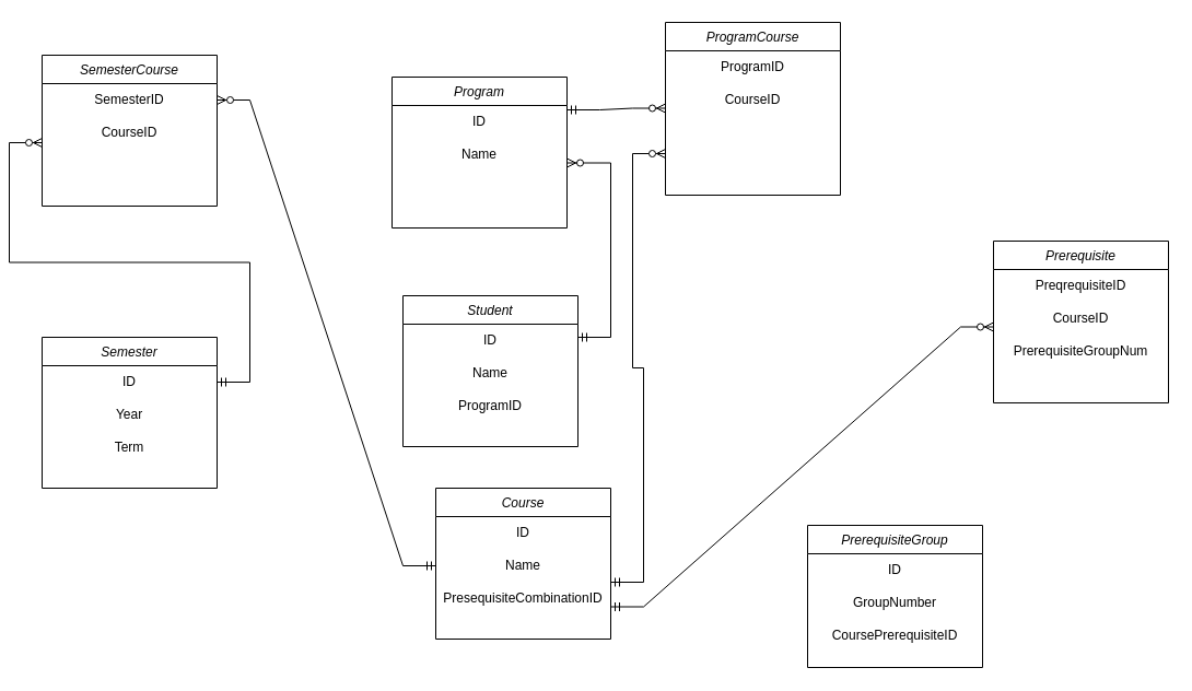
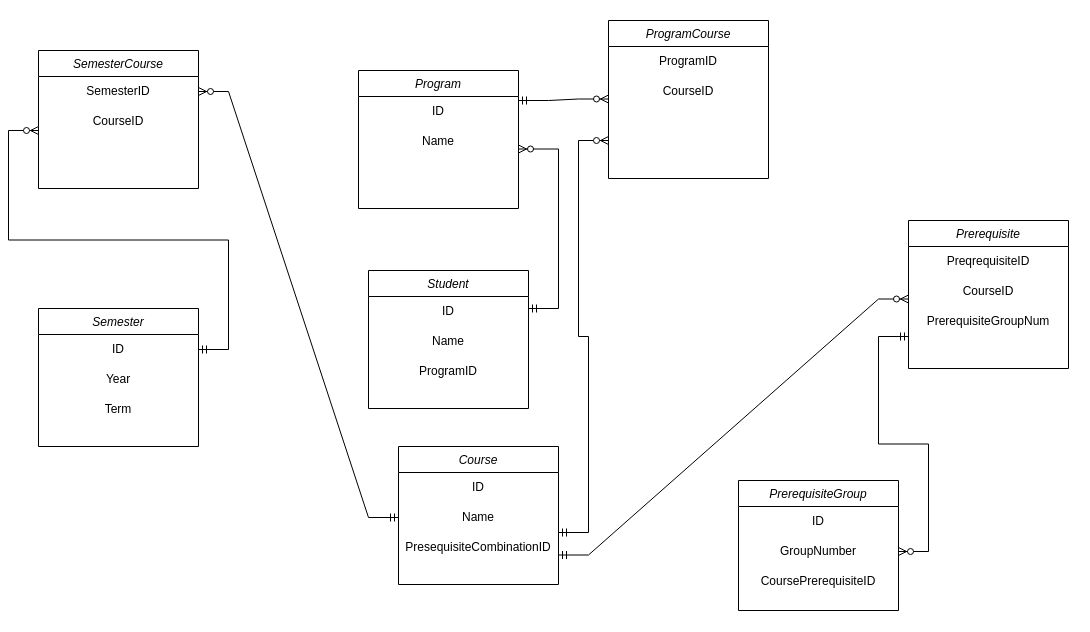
  <mxCell id="0" />
  <mxCell id="1" parent="0" />
  <mxCell id="2" value="Program" style="swimlane;fontStyle=2;align=center;verticalAlign=top;childLayout=stackLayout;horizontal=1;startSize=26;horizontalStack=0;resizeParent=1;resizeLast=0;collapsible=1;marginBottom=0;rounded=0;shadow=0;strokeWidth=1;" parent="1" vertex="1"><mxGeometry x="340" y="70" width="160" height="138" as="geometry"><mxRectangle x="230" y="140" width="160" height="26" as="alternateBounds" /></mxGeometry></mxCell>
  <mxCell id="3" value="ID" style="text;html=1;strokeColor=none;fillColor=none;align=center;verticalAlign=middle;whiteSpace=wrap;rounded=0;" vertex="1" parent="2"><mxGeometry y="26" width="160" height="30" as="geometry" /></mxCell>
  <mxCell id="4" value="Name" style="text;html=1;strokeColor=none;fillColor=none;align=center;verticalAlign=middle;whiteSpace=wrap;rounded=0;" vertex="1" parent="2"><mxGeometry y="56" width="160" height="30" as="geometry" /></mxCell>
  <mxCell id="5" value="ProgramCourse" style="swimlane;fontStyle=2;align=center;verticalAlign=top;childLayout=stackLayout;horizontal=1;startSize=26;horizontalStack=0;resizeParent=1;resizeLast=0;collapsible=1;marginBottom=0;rounded=0;shadow=0;strokeWidth=1;" vertex="1" parent="1"><mxGeometry x="590" y="20" width="160" height="158" as="geometry"><mxRectangle x="230" y="140" width="160" height="26" as="alternateBounds" /></mxGeometry></mxCell>
  <mxCell id="6" value="ProgramID" style="text;html=1;strokeColor=none;fillColor=none;align=center;verticalAlign=middle;whiteSpace=wrap;rounded=0;" vertex="1" parent="5"><mxGeometry y="26" width="160" height="30" as="geometry" /></mxCell>
  <mxCell id="7" value="CourseID" style="text;html=1;strokeColor=none;fillColor=none;align=center;verticalAlign=middle;whiteSpace=wrap;rounded=0;" vertex="1" parent="5"><mxGeometry y="56" width="160" height="30" as="geometry" /></mxCell>
  <mxCell id="8" value="Student" style="swimlane;fontStyle=2;align=center;verticalAlign=top;childLayout=stackLayout;horizontal=1;startSize=26;horizontalStack=0;resizeParent=1;resizeLast=0;collapsible=1;marginBottom=0;rounded=0;shadow=0;strokeWidth=1;" vertex="1" parent="1"><mxGeometry x="350" y="270" width="160" height="138" as="geometry"><mxRectangle x="230" y="140" width="160" height="26" as="alternateBounds" /></mxGeometry></mxCell>
  <mxCell id="9" value="ID" style="text;html=1;strokeColor=none;fillColor=none;align=center;verticalAlign=middle;whiteSpace=wrap;rounded=0;" vertex="1" parent="8"><mxGeometry y="26" width="160" height="30" as="geometry" /></mxCell>
  <mxCell id="10" value="Name" style="text;html=1;strokeColor=none;fillColor=none;align=center;verticalAlign=middle;whiteSpace=wrap;rounded=0;" vertex="1" parent="8"><mxGeometry y="56" width="160" height="30" as="geometry" /></mxCell>
  <mxCell id="11" value="ProgramID" style="text;html=1;strokeColor=none;fillColor=none;align=center;verticalAlign=middle;whiteSpace=wrap;rounded=0;" vertex="1" parent="8"><mxGeometry y="86" width="160" height="30" as="geometry" /></mxCell>
  <mxCell id="12" value="Semester" style="swimlane;fontStyle=2;align=center;verticalAlign=top;childLayout=stackLayout;horizontal=1;startSize=26;horizontalStack=0;resizeParent=1;resizeLast=0;collapsible=1;marginBottom=0;rounded=0;shadow=0;strokeWidth=1;" vertex="1" parent="1"><mxGeometry x="20" y="308" width="160" height="138" as="geometry"><mxRectangle x="230" y="140" width="160" height="26" as="alternateBounds" /></mxGeometry></mxCell>
  <mxCell id="13" value="ID" style="text;html=1;strokeColor=none;fillColor=none;align=center;verticalAlign=middle;whiteSpace=wrap;rounded=0;" vertex="1" parent="12"><mxGeometry y="26" width="160" height="30" as="geometry" /></mxCell>
  <mxCell id="14" value="Year" style="text;html=1;strokeColor=none;fillColor=none;align=center;verticalAlign=middle;whiteSpace=wrap;rounded=0;" vertex="1" parent="12"><mxGeometry y="56" width="160" height="30" as="geometry" /></mxCell>
  <mxCell id="15" value="Term" style="text;html=1;strokeColor=none;fillColor=none;align=center;verticalAlign=middle;whiteSpace=wrap;rounded=0;" vertex="1" parent="12"><mxGeometry y="86" width="160" height="30" as="geometry" /></mxCell>
  <mxCell id="16" value="SemesterCourse" style="swimlane;fontStyle=2;align=center;verticalAlign=top;childLayout=stackLayout;horizontal=1;startSize=26;horizontalStack=0;resizeParent=1;resizeLast=0;collapsible=1;marginBottom=0;rounded=0;shadow=0;strokeWidth=1;" vertex="1" parent="1"><mxGeometry x="20" y="50" width="160" height="138" as="geometry"><mxRectangle x="230" y="140" width="160" height="26" as="alternateBounds" /></mxGeometry></mxCell>
  <mxCell id="17" value="SemesterID" style="text;html=1;strokeColor=none;fillColor=none;align=center;verticalAlign=middle;whiteSpace=wrap;rounded=0;" vertex="1" parent="16"><mxGeometry y="26" width="160" height="30" as="geometry" /></mxCell>
  <mxCell id="18" value="CourseID" style="text;html=1;strokeColor=none;fillColor=none;align=center;verticalAlign=middle;whiteSpace=wrap;rounded=0;" vertex="1" parent="16"><mxGeometry y="56" width="160" height="30" as="geometry" /></mxCell>
  <mxCell id="19" value="Course" style="swimlane;fontStyle=2;align=center;verticalAlign=top;childLayout=stackLayout;horizontal=1;startSize=26;horizontalStack=0;resizeParent=1;resizeLast=0;collapsible=1;marginBottom=0;rounded=0;shadow=0;strokeWidth=1;" vertex="1" parent="1"><mxGeometry x="380" y="446" width="160" height="138" as="geometry"><mxRectangle x="230" y="140" width="160" height="26" as="alternateBounds" /></mxGeometry></mxCell>
  <mxCell id="20" value="ID" style="text;html=1;strokeColor=none;fillColor=none;align=center;verticalAlign=middle;whiteSpace=wrap;rounded=0;" vertex="1" parent="19"><mxGeometry y="26" width="160" height="30" as="geometry" /></mxCell>
  <mxCell id="21" value="Name" style="text;html=1;strokeColor=none;fillColor=none;align=center;verticalAlign=middle;whiteSpace=wrap;rounded=0;" vertex="1" parent="19"><mxGeometry y="56" width="160" height="30" as="geometry" /></mxCell>
  <mxCell id="22" value="PresequisiteCombinationID" style="text;html=1;strokeColor=none;fillColor=none;align=center;verticalAlign=middle;whiteSpace=wrap;rounded=0;" vertex="1" parent="19"><mxGeometry y="86" width="160" height="30" as="geometry" /></mxCell>
  <mxCell id="23" value="Prerequisite" style="swimlane;fontStyle=2;align=center;verticalAlign=top;childLayout=stackLayout;horizontal=1;startSize=26;horizontalStack=0;resizeParent=1;resizeLast=0;collapsible=1;marginBottom=0;rounded=0;shadow=0;strokeWidth=1;" vertex="1" parent="1"><mxGeometry x="890" y="220" width="160" height="148" as="geometry"><mxRectangle x="230" y="140" width="160" height="26" as="alternateBounds" /></mxGeometry></mxCell>
  <mxCell id="24" value="PreqrequisiteID" style="text;html=1;strokeColor=none;fillColor=none;align=center;verticalAlign=middle;whiteSpace=wrap;rounded=0;" vertex="1" parent="23"><mxGeometry y="26" width="160" height="30" as="geometry" /></mxCell>
  <mxCell id="25" value="CourseID" style="text;html=1;strokeColor=none;fillColor=none;align=center;verticalAlign=middle;whiteSpace=wrap;rounded=0;" vertex="1" parent="23"><mxGeometry y="56" width="160" height="30" as="geometry" /></mxCell>
  <mxCell id="26" value="PrerequisiteGroupNum" style="text;html=1;strokeColor=none;fillColor=none;align=center;verticalAlign=middle;whiteSpace=wrap;rounded=0;" vertex="1" parent="23"><mxGeometry y="86" width="160" height="30" as="geometry" /></mxCell>
  <mxCell id="27" value="PrerequisiteGroup" style="swimlane;fontStyle=2;align=center;verticalAlign=top;childLayout=stackLayout;horizontal=1;startSize=26;horizontalStack=0;resizeParent=1;resizeLast=0;collapsible=1;marginBottom=0;rounded=0;shadow=0;strokeWidth=1;" vertex="1" parent="1"><mxGeometry x="720" y="480" width="160" height="130" as="geometry"><mxRectangle x="230" y="140" width="160" height="26" as="alternateBounds" /></mxGeometry></mxCell>
  <mxCell id="28" value="ID" style="text;html=1;strokeColor=none;fillColor=none;align=center;verticalAlign=middle;whiteSpace=wrap;rounded=0;" vertex="1" parent="27"><mxGeometry y="26" width="160" height="30" as="geometry" /></mxCell>
  <mxCell id="29" value="GroupNumber" style="text;html=1;strokeColor=none;fillColor=none;align=center;verticalAlign=middle;whiteSpace=wrap;rounded=0;" vertex="1" parent="27"><mxGeometry y="56" width="160" height="30" as="geometry" /></mxCell>
  <mxCell id="30" value="CoursePrerequisiteID" style="text;html=1;strokeColor=none;fillColor=none;align=center;verticalAlign=middle;whiteSpace=wrap;rounded=0;" vertex="1" parent="27"><mxGeometry y="86" width="160" height="30" as="geometry" /></mxCell>
  <mxCell id="31" value="" style="edgeStyle=entityRelationEdgeStyle;fontSize=12;html=1;endArrow=ERzeroToMany;startArrow=ERmandOne;rounded=0;exitX=1;exitY=0.5;exitDx=0;exitDy=0;" edge="1" parent="1" source="13"><mxGeometry width="100" height="100" relative="1" as="geometry"><mxPoint x="90" y="280" as="sourcePoint" /><mxPoint x="20" y="130" as="targetPoint" /></mxGeometry></mxCell>
  <mxCell id="32" value="" style="edgeStyle=entityRelationEdgeStyle;fontSize=12;html=1;endArrow=ERzeroToMany;startArrow=ERmandOne;rounded=0;entryX=1;entryY=0.75;entryDx=0;entryDy=0;" edge="1" parent="1" target="4"><mxGeometry width="100" height="100" relative="1" as="geometry"><mxPoint x="510" y="308" as="sourcePoint" /><mxPoint x="610" y="208" as="targetPoint" /></mxGeometry></mxCell>
  <mxCell id="33" value="" style="edgeStyle=entityRelationEdgeStyle;fontSize=12;html=1;endArrow=ERzeroToMany;startArrow=ERmandOne;rounded=0;entryX=0;entryY=0.75;entryDx=0;entryDy=0;" edge="1" parent="1" target="7"><mxGeometry width="100" height="100" relative="1" as="geometry"><mxPoint x="500" y="100" as="sourcePoint" /><mxPoint x="580" y="100" as="targetPoint" /></mxGeometry></mxCell>
  <mxCell id="34" value="" style="edgeStyle=entityRelationEdgeStyle;fontSize=12;html=1;endArrow=ERzeroToMany;startArrow=ERmandOne;rounded=0;exitX=1;exitY=0;exitDx=0;exitDy=0;" edge="1" parent="1" source="22"><mxGeometry width="100" height="100" relative="1" as="geometry"><mxPoint x="600" y="370" as="sourcePoint" /><mxPoint x="590" y="140" as="targetPoint" /></mxGeometry></mxCell>
  <mxCell id="35" value="" style="edgeStyle=entityRelationEdgeStyle;fontSize=12;html=1;endArrow=ERzeroToMany;startArrow=ERmandOne;rounded=0;exitX=1;exitY=0.75;exitDx=0;exitDy=0;entryX=0;entryY=0.75;entryDx=0;entryDy=0;" edge="1" parent="1" source="22" target="25"><mxGeometry width="100" height="100" relative="1" as="geometry"><mxPoint x="780" y="380" as="sourcePoint" /><mxPoint x="870" y="280" as="targetPoint" /></mxGeometry></mxCell>
+ <mxCell id="36" value="" style="edgeStyle=entityRelationEdgeStyle;fontSize=12;html=1;endArrow=ERzeroToMany;startArrow=ERmandOne;rounded=0;exitX=0;exitY=1;exitDx=0;exitDy=0;" edge="1" parent="1" source="26" target="29"><mxGeometry width="100" height="100" relative="1" as="geometry"><mxPoint x="600" y="370" as="sourcePoint" /><mxPoint x="700" y="270" as="targetPoint" /></mxGeometry></mxCell>
  <mxCell id="37" value="" style="edgeStyle=entityRelationEdgeStyle;fontSize=12;html=1;endArrow=ERzeroToMany;startArrow=ERmandOne;rounded=0;exitX=0;exitY=0.5;exitDx=0;exitDy=0;exitPerimeter=0;" edge="1" parent="1" source="21" target="17"><mxGeometry width="100" height="100" relative="1" as="geometry"><mxPoint x="600" y="370" as="sourcePoint" /><mxPoint x="700" y="270" as="targetPoint" /></mxGeometry></mxCell>
